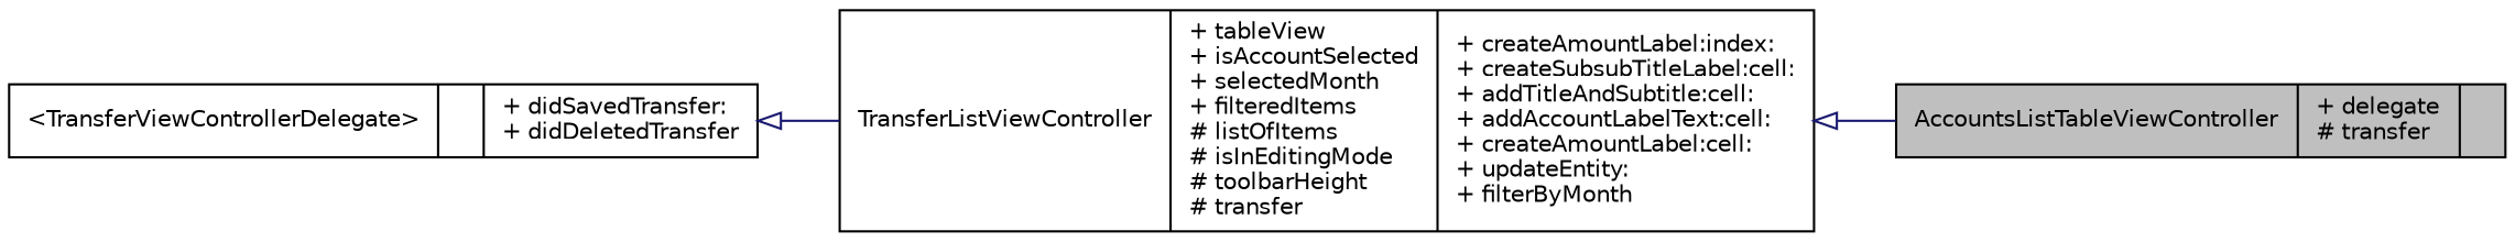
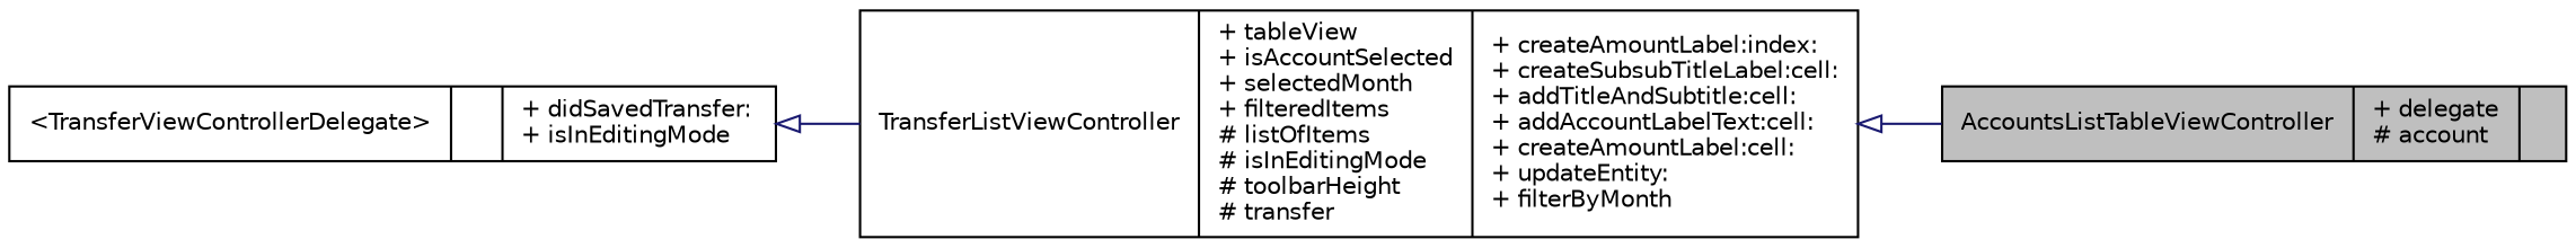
  digraph {
    rankdir=LR
    node [color=black fillcolor=white fontname=Helvetica fontsize=10 shape=record style=filled]
    edge [arrowtail=empty color=midnightblue dir=back fontname=Helvetica fontsize=10 labelfontname=Helvetica labelfontsize=10 style=solid]
-   n1 [fillcolor=grey75 fontcolor=black height=0.2 label="{AccountsListTableViewController\n|+ delegate\l# transfer\l|}" width=0.4]
+   n1 [fillcolor=grey75 fontcolor=black height=0.2 label="{AccountsListTableViewController\n|+ delegate\l# account\l|}" width=0.4]
    n2 [height=0.2 label="{TransferListViewController\n|+ tableView\l+ isAccountSelected\l+ selectedMonth\l+ filteredItems\l# listOfItems\l# isInEditingMode\l# toolbarHeight\l# transfer\l|+ createAmountLabel:index:\l+ createSubsubTitleLabel:cell:\l+ addTitleAndSubtitle:cell:\l+ addAccountLabelText:cell:\l+ createAmountLabel:cell:\l+ updateEntity:\l+ filterByMonth\l}" width=0.4]
-   n3 [height=0.2 label="{\<TransferViewControllerDelegate\>\n||+ didSavedTransfer:\l+ didDeletedTransfer\l}" width=0.4]
+   n3 [height=0.2 label="{\<TransferViewControllerDelegate\>\n||+ didSavedTransfer:\l+ isInEditingMode\l}" width=0.4]
    n2 -> n1
    n3 -> n2
  }
